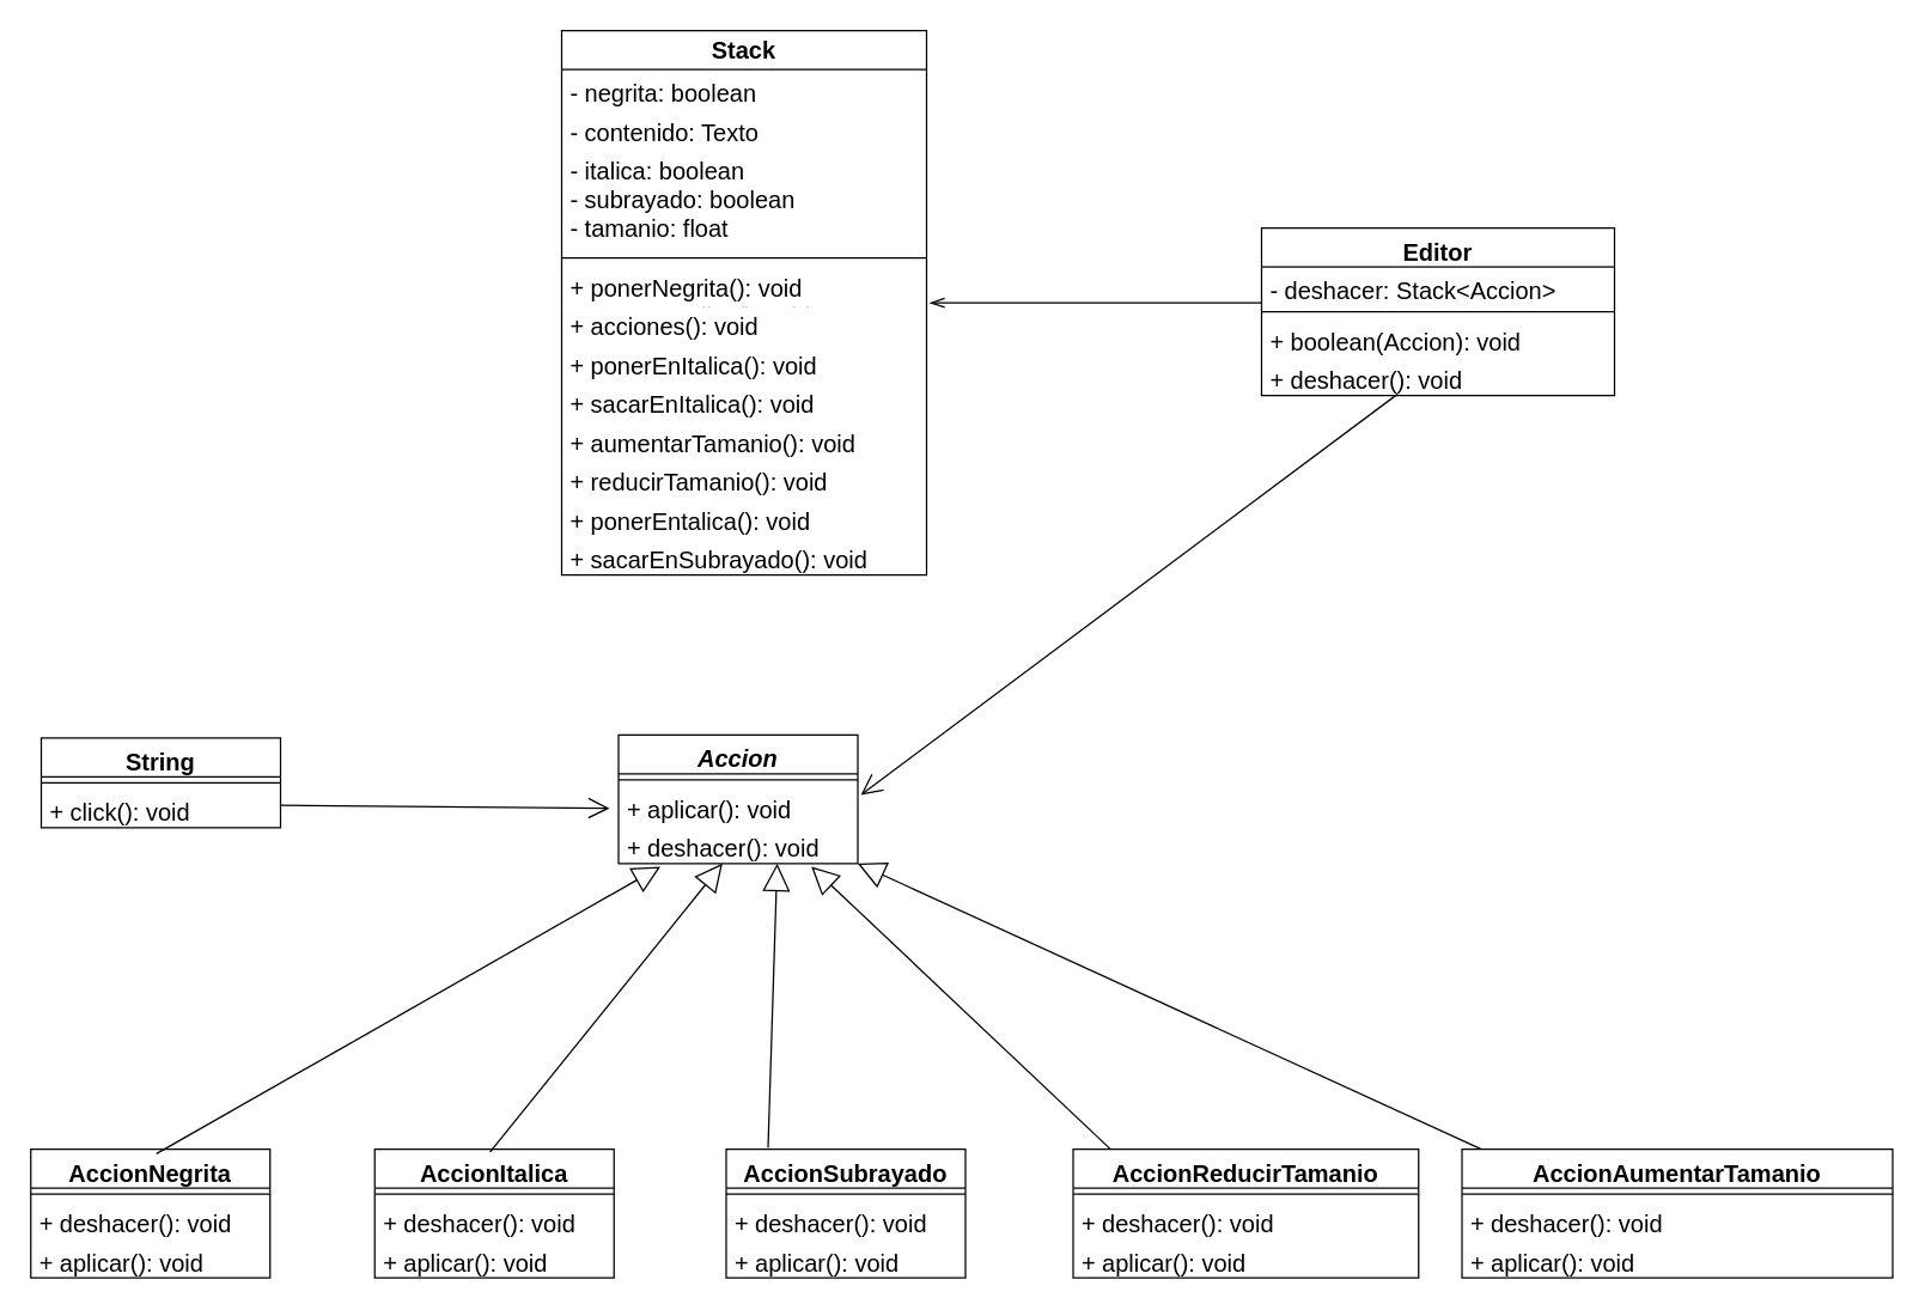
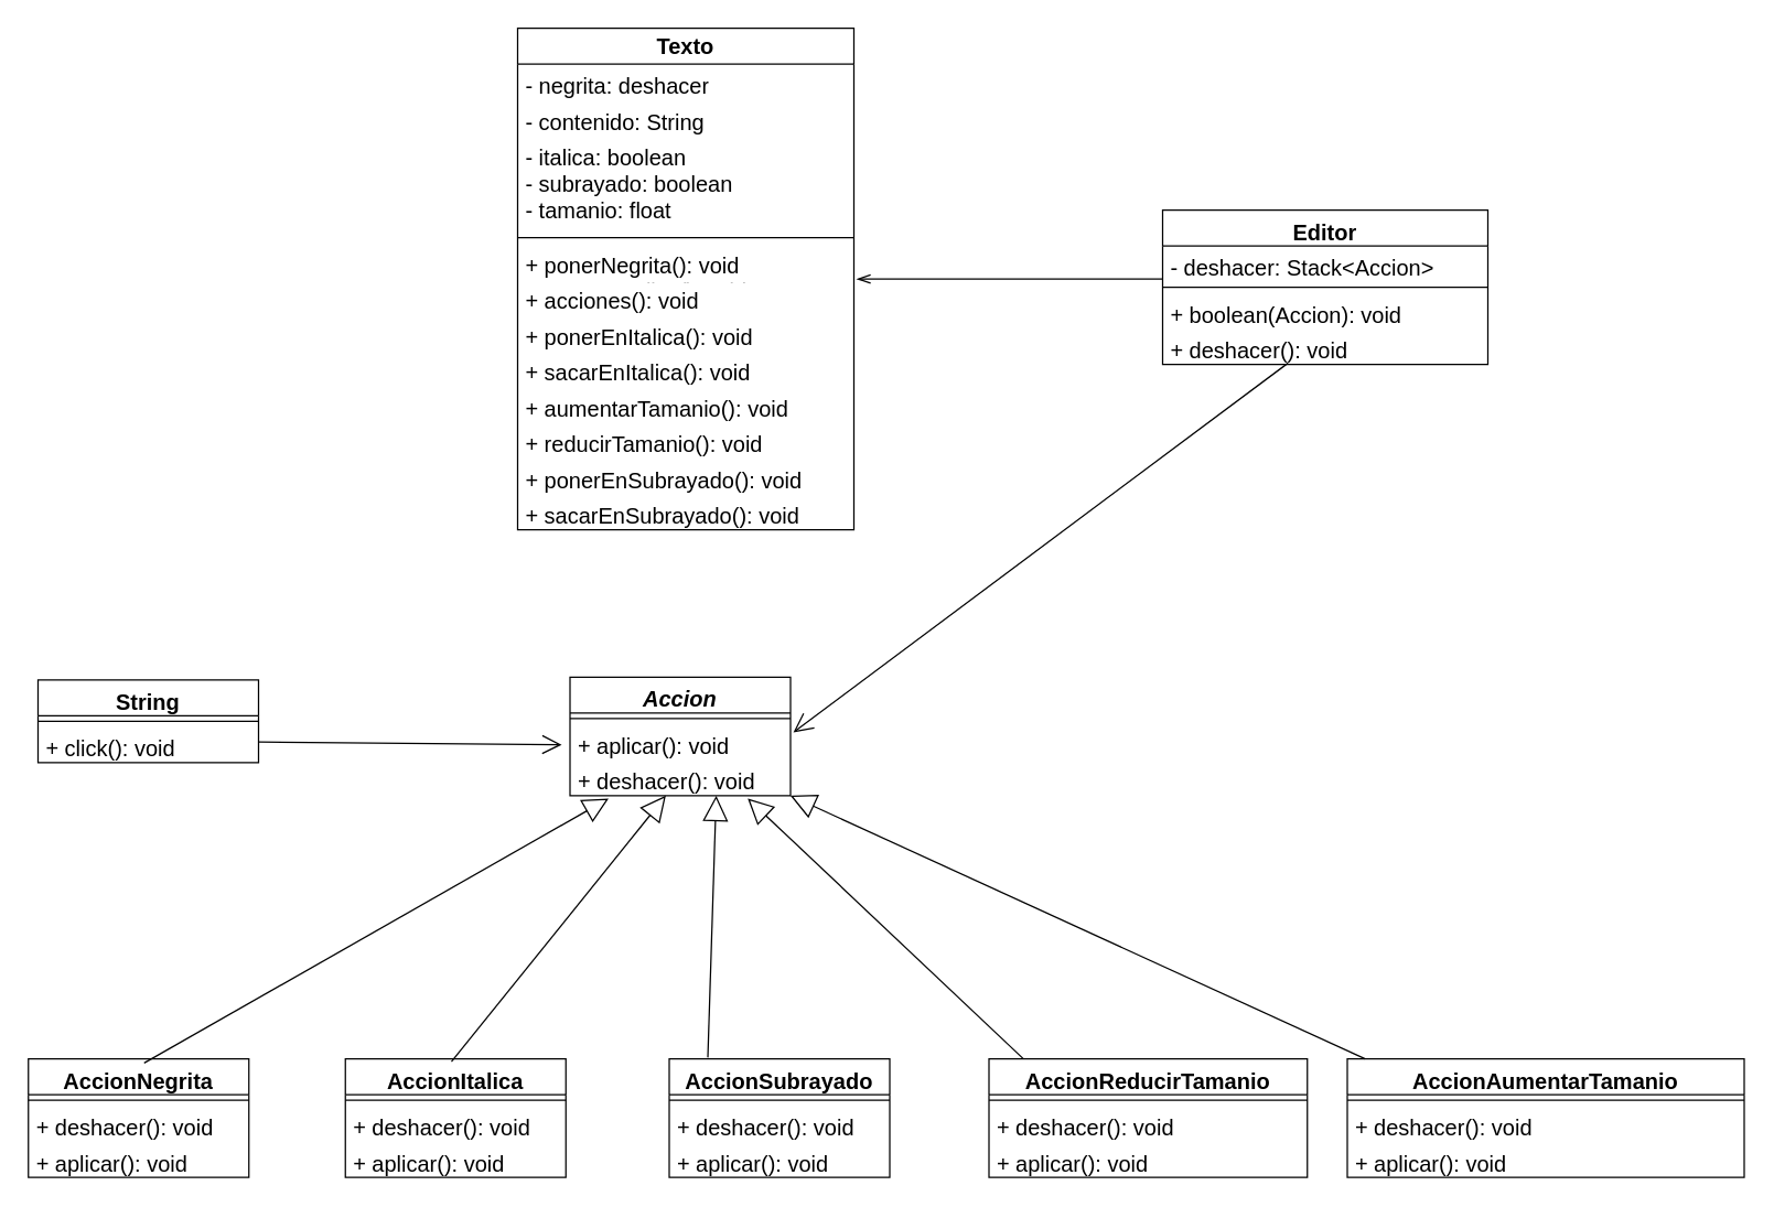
  <mxCell id="0" />
  <mxCell id="1" parent="0" />
- <mxCell id="2" value="&lt;b&gt;Stack&lt;/b&gt;" style="swimlane;fontStyle=0;childLayout=stackLayout;horizontal=1;startSize=26;fillColor=none;horizontalStack=0;resizeParent=1;resizeParentMax=0;resizeLast=0;collapsible=1;marginBottom=0;whiteSpace=wrap;html=1;fontSize=16;" parent="1" vertex="1"><mxGeometry x="375" y="20" width="244" height="364" as="geometry" /></mxCell>
- <mxCell id="3" value="- negrita: boolean" style="text;strokeColor=none;fillColor=none;align=left;verticalAlign=top;spacingLeft=4;spacingRight=4;overflow=hidden;rotatable=0;points=[[0,0.5],[1,0.5]];portConstraint=eastwest;whiteSpace=wrap;html=1;fontSize=16;" parent="2" vertex="1"><mxGeometry y="26" width="244" height="26" as="geometry" /></mxCell>
- <mxCell id="4" value="- contenido: Texto" style="text;strokeColor=none;fillColor=none;align=left;verticalAlign=top;spacingLeft=4;spacingRight=4;overflow=hidden;rotatable=0;points=[[0,0.5],[1,0.5]];portConstraint=eastwest;whiteSpace=wrap;html=1;fontSize=16;" parent="2" vertex="1"><mxGeometry y="52" width="244" height="26" as="geometry" /></mxCell>
+ <mxCell id="2" value="&lt;b&gt;Texto&lt;/b&gt;" style="swimlane;fontStyle=0;childLayout=stackLayout;horizontal=1;startSize=26;fillColor=none;horizontalStack=0;resizeParent=1;resizeParentMax=0;resizeLast=0;collapsible=1;marginBottom=0;whiteSpace=wrap;html=1;fontSize=16;" parent="1" vertex="1"><mxGeometry x="375" y="20" width="244" height="364" as="geometry" /></mxCell>
+ <mxCell id="3" value="- negrita: deshacer" style="text;strokeColor=none;fillColor=none;align=left;verticalAlign=top;spacingLeft=4;spacingRight=4;overflow=hidden;rotatable=0;points=[[0,0.5],[1,0.5]];portConstraint=eastwest;whiteSpace=wrap;html=1;fontSize=16;" parent="2" vertex="1"><mxGeometry y="26" width="244" height="26" as="geometry" /></mxCell>
+ <mxCell id="4" value="- contenido: String" style="text;strokeColor=none;fillColor=none;align=left;verticalAlign=top;spacingLeft=4;spacingRight=4;overflow=hidden;rotatable=0;points=[[0,0.5],[1,0.5]];portConstraint=eastwest;whiteSpace=wrap;html=1;fontSize=16;" parent="2" vertex="1"><mxGeometry y="52" width="244" height="26" as="geometry" /></mxCell>
  <mxCell id="5" value="- italica: boolean&lt;br&gt;- subrayado: boolean&lt;br&gt;- tamanio: float" style="text;strokeColor=none;fillColor=none;align=left;verticalAlign=top;spacingLeft=4;spacingRight=4;overflow=hidden;rotatable=0;points=[[0,0.5],[1,0.5]];portConstraint=eastwest;whiteSpace=wrap;html=1;fontSize=16;" parent="2" vertex="1"><mxGeometry y="78" width="244" height="70" as="geometry" /></mxCell>
  <mxCell id="6" value="" style="line;strokeWidth=1;fillColor=none;align=left;verticalAlign=middle;spacingTop=-1;spacingLeft=3;spacingRight=3;rotatable=0;labelPosition=right;points=[];portConstraint=eastwest;strokeColor=inherit;fontSize=16;" parent="2" vertex="1"><mxGeometry y="148" width="244" height="8" as="geometry" /></mxCell>
  <mxCell id="7" value="+ ponerNegrita(): void&lt;br&gt;+ ponerEntalica(): void" style="text;strokeColor=none;fillColor=none;align=left;verticalAlign=top;spacingLeft=4;spacingRight=4;overflow=hidden;rotatable=0;points=[[0,0.5],[1,0.5]];portConstraint=eastwest;whiteSpace=wrap;html=1;fontSize=16;" parent="2" vertex="1"><mxGeometry y="156" width="244" height="26" as="geometry" /></mxCell>
  <mxCell id="8" value="+ acciones(): void" style="text;strokeColor=none;fillColor=none;align=left;verticalAlign=top;spacingLeft=4;spacingRight=4;overflow=hidden;rotatable=0;points=[[0,0.5],[1,0.5]];portConstraint=eastwest;whiteSpace=wrap;html=1;fontSize=16;" parent="2" vertex="1"><mxGeometry y="182" width="244" height="26" as="geometry" /></mxCell>
  <mxCell id="9" value="+ ponerEnItalica(): void" style="text;strokeColor=none;fillColor=none;align=left;verticalAlign=top;spacingLeft=4;spacingRight=4;overflow=hidden;rotatable=0;points=[[0,0.5],[1,0.5]];portConstraint=eastwest;whiteSpace=wrap;html=1;fontSize=16;" parent="2" vertex="1"><mxGeometry y="208" width="244" height="26" as="geometry" /></mxCell>
  <mxCell id="10" value="+ sacarEnItalica(): void" style="text;strokeColor=none;fillColor=none;align=left;verticalAlign=top;spacingLeft=4;spacingRight=4;overflow=hidden;rotatable=0;points=[[0,0.5],[1,0.5]];portConstraint=eastwest;whiteSpace=wrap;html=1;fontSize=16;" parent="2" vertex="1"><mxGeometry y="234" width="244" height="26" as="geometry" /></mxCell>
  <mxCell id="11" value="+ aumentarTamanio(): void" style="text;strokeColor=none;fillColor=none;align=left;verticalAlign=top;spacingLeft=4;spacingRight=4;overflow=hidden;rotatable=0;points=[[0,0.5],[1,0.5]];portConstraint=eastwest;whiteSpace=wrap;html=1;fontSize=16;" parent="2" vertex="1"><mxGeometry y="260" width="244" height="26" as="geometry" /></mxCell>
  <mxCell id="12" value="+ reducirTamanio(): void" style="text;strokeColor=none;fillColor=none;align=left;verticalAlign=top;spacingLeft=4;spacingRight=4;overflow=hidden;rotatable=0;points=[[0,0.5],[1,0.5]];portConstraint=eastwest;whiteSpace=wrap;html=1;fontSize=16;" parent="2" vertex="1"><mxGeometry y="286" width="244" height="26" as="geometry" /></mxCell>
- <mxCell id="13" value="+ ponerEntalica(): void" style="text;strokeColor=none;fillColor=none;align=left;verticalAlign=top;spacingLeft=4;spacingRight=4;overflow=hidden;rotatable=0;points=[[0,0.5],[1,0.5]];portConstraint=eastwest;whiteSpace=wrap;html=1;fontSize=16;" parent="2" vertex="1"><mxGeometry y="312" width="244" height="26" as="geometry" /></mxCell>
+ <mxCell id="13" value="+ ponerEnSubrayado(): void" style="text;strokeColor=none;fillColor=none;align=left;verticalAlign=top;spacingLeft=4;spacingRight=4;overflow=hidden;rotatable=0;points=[[0,0.5],[1,0.5]];portConstraint=eastwest;whiteSpace=wrap;html=1;fontSize=16;" parent="2" vertex="1"><mxGeometry y="312" width="244" height="26" as="geometry" /></mxCell>
  <mxCell id="14" value="+ sacarEnSubrayado(): void" style="text;strokeColor=none;fillColor=none;align=left;verticalAlign=top;spacingLeft=4;spacingRight=4;overflow=hidden;rotatable=0;points=[[0,0.5],[1,0.5]];portConstraint=eastwest;whiteSpace=wrap;html=1;fontSize=16;" parent="2" vertex="1"><mxGeometry y="338" width="244" height="26" as="geometry" /></mxCell>
  <mxCell id="15" value="Editor" style="swimlane;fontStyle=1;align=center;verticalAlign=top;childLayout=stackLayout;horizontal=1;startSize=26;horizontalStack=0;resizeParent=1;resizeParentMax=0;resizeLast=0;collapsible=1;marginBottom=0;whiteSpace=wrap;html=1;fontSize=16;" parent="1" vertex="1"><mxGeometry x="843" y="152" width="236" height="112" as="geometry" /></mxCell>
  <mxCell id="16" value="- deshacer: Stack&amp;lt;Accion&amp;gt;" style="text;strokeColor=none;fillColor=none;align=left;verticalAlign=top;spacingLeft=4;spacingRight=4;overflow=hidden;rotatable=0;points=[[0,0.5],[1,0.5]];portConstraint=eastwest;whiteSpace=wrap;html=1;fontSize=16;" parent="15" vertex="1"><mxGeometry y="26" width="236" height="26" as="geometry" /></mxCell>
  <mxCell id="17" value="" style="line;strokeWidth=1;fillColor=none;align=left;verticalAlign=middle;spacingTop=-1;spacingLeft=3;spacingRight=3;rotatable=0;labelPosition=right;points=[];portConstraint=eastwest;strokeColor=inherit;fontSize=16;" parent="15" vertex="1"><mxGeometry y="52" width="236" height="8" as="geometry" /></mxCell>
  <mxCell id="18" value="+ boolean(Accion): void&lt;br&gt;" style="text;strokeColor=none;fillColor=none;align=left;verticalAlign=top;spacingLeft=4;spacingRight=4;overflow=hidden;rotatable=0;points=[[0,0.5],[1,0.5]];portConstraint=eastwest;whiteSpace=wrap;html=1;fontSize=16;" parent="15" vertex="1"><mxGeometry y="60" width="236" height="26" as="geometry" /></mxCell>
  <mxCell id="19" value="+ deshacer(): void" style="text;strokeColor=none;fillColor=none;align=left;verticalAlign=top;spacingLeft=4;spacingRight=4;overflow=hidden;rotatable=0;points=[[0,0.5],[1,0.5]];portConstraint=eastwest;whiteSpace=wrap;html=1;fontSize=16;" parent="15" vertex="1"><mxGeometry y="86" width="236" height="26" as="geometry" /></mxCell>
  <mxCell id="20" value="" style="html=1;verticalAlign=bottom;endArrow=openThin;curved=0;rounded=0;fontSize=12;startSize=8;endSize=8;endFill=0;exitX=0;exitY=0.5;exitDx=0;exitDy=0;" parent="1" edge="1"><mxGeometry width="80" relative="1" as="geometry"><mxPoint x="843" y="202" as="sourcePoint" /><mxPoint x="621" y="202" as="targetPoint" /></mxGeometry></mxCell>
  <mxCell id="21" value="&lt;i&gt;Accion&lt;/i&gt;" style="swimlane;fontStyle=1;align=center;verticalAlign=top;childLayout=stackLayout;horizontal=1;startSize=26;horizontalStack=0;resizeParent=1;resizeParentMax=0;resizeLast=0;collapsible=1;marginBottom=0;whiteSpace=wrap;html=1;fontSize=16;" parent="1" vertex="1"><mxGeometry x="413" y="491" width="160" height="86" as="geometry" /></mxCell>
  <mxCell id="22" value="" style="line;strokeWidth=1;fillColor=none;align=left;verticalAlign=middle;spacingTop=-1;spacingLeft=3;spacingRight=3;rotatable=0;labelPosition=right;points=[];portConstraint=eastwest;strokeColor=inherit;fontSize=16;" parent="21" vertex="1"><mxGeometry y="26" width="160" height="8" as="geometry" /></mxCell>
  <mxCell id="23" value="+ aplicar(): void" style="text;strokeColor=none;fillColor=none;align=left;verticalAlign=top;spacingLeft=4;spacingRight=4;overflow=hidden;rotatable=0;points=[[0,0.5],[1,0.5]];portConstraint=eastwest;whiteSpace=wrap;html=1;fontSize=16;" parent="21" vertex="1"><mxGeometry y="34" width="160" height="26" as="geometry" /></mxCell>
  <mxCell id="24" value="+ deshacer(): void" style="text;strokeColor=none;fillColor=none;align=left;verticalAlign=top;spacingLeft=4;spacingRight=4;overflow=hidden;rotatable=0;points=[[0,0.5],[1,0.5]];portConstraint=eastwest;whiteSpace=wrap;html=1;fontSize=16;" parent="21" vertex="1"><mxGeometry y="60" width="160" height="26" as="geometry" /></mxCell>
  <mxCell id="25" value="" style="endArrow=open;endFill=1;endSize=12;html=1;rounded=0;fontSize=12;curved=1;entryX=1.013;entryY=0.231;entryDx=0;entryDy=0;entryPerimeter=0;" parent="1" target="23" edge="1"><mxGeometry width="160" relative="1" as="geometry"><mxPoint x="934" y="263" as="sourcePoint" /><mxPoint x="584" y="516" as="targetPoint" /></mxGeometry></mxCell>
  <mxCell id="26" value="String" style="swimlane;fontStyle=1;align=center;verticalAlign=top;childLayout=stackLayout;horizontal=1;startSize=26;horizontalStack=0;resizeParent=1;resizeParentMax=0;resizeLast=0;collapsible=1;marginBottom=0;whiteSpace=wrap;html=1;fontSize=16;" parent="1" vertex="1"><mxGeometry x="27" y="493" width="160" height="60" as="geometry" /></mxCell>
  <mxCell id="27" value="" style="line;strokeWidth=1;fillColor=none;align=left;verticalAlign=middle;spacingTop=-1;spacingLeft=3;spacingRight=3;rotatable=0;labelPosition=right;points=[];portConstraint=eastwest;strokeColor=inherit;fontSize=16;" parent="26" vertex="1"><mxGeometry y="26" width="160" height="8" as="geometry" /></mxCell>
  <mxCell id="28" value="+ click(): void" style="text;strokeColor=none;fillColor=none;align=left;verticalAlign=top;spacingLeft=4;spacingRight=4;overflow=hidden;rotatable=0;points=[[0,0.5],[1,0.5]];portConstraint=eastwest;whiteSpace=wrap;html=1;fontSize=16;" parent="26" vertex="1"><mxGeometry y="34" width="160" height="26" as="geometry" /></mxCell>
  <mxCell id="29" value="" style="endArrow=open;endFill=1;endSize=12;html=1;rounded=0;fontSize=12;curved=1;exitX=1;exitY=0.75;exitDx=0;exitDy=0;" parent="1" source="26" edge="1"><mxGeometry width="160" relative="1" as="geometry"><mxPoint x="185" y="523" as="sourcePoint" /><mxPoint x="407" y="540" as="targetPoint" /></mxGeometry></mxCell>
  <mxCell id="30" value="AccionNegrita" style="swimlane;fontStyle=1;align=center;verticalAlign=top;childLayout=stackLayout;horizontal=1;startSize=26;horizontalStack=0;resizeParent=1;resizeParentMax=0;resizeLast=0;collapsible=1;marginBottom=0;whiteSpace=wrap;html=1;fontSize=16;" parent="1" vertex="1"><mxGeometry x="20" y="768" width="160" height="86" as="geometry" /></mxCell>
  <mxCell id="31" value="" style="line;strokeWidth=1;fillColor=none;align=left;verticalAlign=middle;spacingTop=-1;spacingLeft=3;spacingRight=3;rotatable=0;labelPosition=right;points=[];portConstraint=eastwest;strokeColor=inherit;fontSize=16;" parent="30" vertex="1"><mxGeometry y="26" width="160" height="8" as="geometry" /></mxCell>
  <mxCell id="32" value="+ deshacer(): void" style="text;strokeColor=none;fillColor=none;align=left;verticalAlign=top;spacingLeft=4;spacingRight=4;overflow=hidden;rotatable=0;points=[[0,0.5],[1,0.5]];portConstraint=eastwest;whiteSpace=wrap;html=1;fontSize=16;" parent="30" vertex="1"><mxGeometry y="34" width="160" height="26" as="geometry" /></mxCell>
  <mxCell id="33" value="+ aplicar(): void" style="text;strokeColor=none;fillColor=none;align=left;verticalAlign=top;spacingLeft=4;spacingRight=4;overflow=hidden;rotatable=0;points=[[0,0.5],[1,0.5]];portConstraint=eastwest;whiteSpace=wrap;html=1;fontSize=16;" parent="30" vertex="1"><mxGeometry y="60" width="160" height="26" as="geometry" /></mxCell>
  <mxCell id="34" value="AccionItalica" style="swimlane;fontStyle=1;align=center;verticalAlign=top;childLayout=stackLayout;horizontal=1;startSize=26;horizontalStack=0;resizeParent=1;resizeParentMax=0;resizeLast=0;collapsible=1;marginBottom=0;whiteSpace=wrap;html=1;fontSize=16;" parent="1" vertex="1"><mxGeometry x="250" y="768" width="160" height="86" as="geometry" /></mxCell>
  <mxCell id="35" value="" style="line;strokeWidth=1;fillColor=none;align=left;verticalAlign=middle;spacingTop=-1;spacingLeft=3;spacingRight=3;rotatable=0;labelPosition=right;points=[];portConstraint=eastwest;strokeColor=inherit;fontSize=16;" parent="34" vertex="1"><mxGeometry y="26" width="160" height="8" as="geometry" /></mxCell>
  <mxCell id="36" value="+ deshacer(): void" style="text;strokeColor=none;fillColor=none;align=left;verticalAlign=top;spacingLeft=4;spacingRight=4;overflow=hidden;rotatable=0;points=[[0,0.5],[1,0.5]];portConstraint=eastwest;whiteSpace=wrap;html=1;fontSize=16;" parent="34" vertex="1"><mxGeometry y="34" width="160" height="26" as="geometry" /></mxCell>
  <mxCell id="37" value="+ aplicar(): void" style="text;strokeColor=none;fillColor=none;align=left;verticalAlign=top;spacingLeft=4;spacingRight=4;overflow=hidden;rotatable=0;points=[[0,0.5],[1,0.5]];portConstraint=eastwest;whiteSpace=wrap;html=1;fontSize=16;" parent="34" vertex="1"><mxGeometry y="60" width="160" height="26" as="geometry" /></mxCell>
  <mxCell id="38" value="AccionSubrayado" style="swimlane;fontStyle=1;align=center;verticalAlign=top;childLayout=stackLayout;horizontal=1;startSize=26;horizontalStack=0;resizeParent=1;resizeParentMax=0;resizeLast=0;collapsible=1;marginBottom=0;whiteSpace=wrap;html=1;fontSize=16;" parent="1" vertex="1"><mxGeometry x="485" y="768" width="160" height="86" as="geometry" /></mxCell>
  <mxCell id="39" value="" style="line;strokeWidth=1;fillColor=none;align=left;verticalAlign=middle;spacingTop=-1;spacingLeft=3;spacingRight=3;rotatable=0;labelPosition=right;points=[];portConstraint=eastwest;strokeColor=inherit;fontSize=16;" parent="38" vertex="1"><mxGeometry y="26" width="160" height="8" as="geometry" /></mxCell>
  <mxCell id="40" value="+ deshacer(): void" style="text;strokeColor=none;fillColor=none;align=left;verticalAlign=top;spacingLeft=4;spacingRight=4;overflow=hidden;rotatable=0;points=[[0,0.5],[1,0.5]];portConstraint=eastwest;whiteSpace=wrap;html=1;fontSize=16;" parent="38" vertex="1"><mxGeometry y="34" width="160" height="26" as="geometry" /></mxCell>
  <mxCell id="41" value="+ aplicar(): void" style="text;strokeColor=none;fillColor=none;align=left;verticalAlign=top;spacingLeft=4;spacingRight=4;overflow=hidden;rotatable=0;points=[[0,0.5],[1,0.5]];portConstraint=eastwest;whiteSpace=wrap;html=1;fontSize=16;" parent="38" vertex="1"><mxGeometry y="60" width="160" height="26" as="geometry" /></mxCell>
  <mxCell id="42" value="AccionReducirTamanio" style="swimlane;fontStyle=1;align=center;verticalAlign=top;childLayout=stackLayout;horizontal=1;startSize=26;horizontalStack=0;resizeParent=1;resizeParentMax=0;resizeLast=0;collapsible=1;marginBottom=0;whiteSpace=wrap;html=1;fontSize=16;" parent="1" vertex="1"><mxGeometry x="717" y="768" width="231" height="86" as="geometry" /></mxCell>
  <mxCell id="43" value="" style="line;strokeWidth=1;fillColor=none;align=left;verticalAlign=middle;spacingTop=-1;spacingLeft=3;spacingRight=3;rotatable=0;labelPosition=right;points=[];portConstraint=eastwest;strokeColor=inherit;fontSize=16;" parent="42" vertex="1"><mxGeometry y="26" width="231" height="8" as="geometry" /></mxCell>
  <mxCell id="44" value="+ deshacer(): void" style="text;strokeColor=none;fillColor=none;align=left;verticalAlign=top;spacingLeft=4;spacingRight=4;overflow=hidden;rotatable=0;points=[[0,0.5],[1,0.5]];portConstraint=eastwest;whiteSpace=wrap;html=1;fontSize=16;" parent="42" vertex="1"><mxGeometry y="34" width="231" height="26" as="geometry" /></mxCell>
  <mxCell id="45" value="+ aplicar(): void" style="text;strokeColor=none;fillColor=none;align=left;verticalAlign=top;spacingLeft=4;spacingRight=4;overflow=hidden;rotatable=0;points=[[0,0.5],[1,0.5]];portConstraint=eastwest;whiteSpace=wrap;html=1;fontSize=16;" parent="42" vertex="1"><mxGeometry y="60" width="231" height="26" as="geometry" /></mxCell>
  <mxCell id="46" value="AccionAumentarTamanio" style="swimlane;fontStyle=1;align=center;verticalAlign=top;childLayout=stackLayout;horizontal=1;startSize=26;horizontalStack=0;resizeParent=1;resizeParentMax=0;resizeLast=0;collapsible=1;marginBottom=0;whiteSpace=wrap;html=1;fontSize=16;" parent="1" vertex="1"><mxGeometry x="977" y="768" width="288" height="86" as="geometry" /></mxCell>
  <mxCell id="47" value="" style="line;strokeWidth=1;fillColor=none;align=left;verticalAlign=middle;spacingTop=-1;spacingLeft=3;spacingRight=3;rotatable=0;labelPosition=right;points=[];portConstraint=eastwest;strokeColor=inherit;fontSize=16;" parent="46" vertex="1"><mxGeometry y="26" width="288" height="8" as="geometry" /></mxCell>
  <mxCell id="48" value="+ deshacer(): void" style="text;strokeColor=none;fillColor=none;align=left;verticalAlign=top;spacingLeft=4;spacingRight=4;overflow=hidden;rotatable=0;points=[[0,0.5],[1,0.5]];portConstraint=eastwest;whiteSpace=wrap;html=1;fontSize=16;" parent="46" vertex="1"><mxGeometry y="34" width="288" height="26" as="geometry" /></mxCell>
  <mxCell id="49" value="+ aplicar(): void" style="text;strokeColor=none;fillColor=none;align=left;verticalAlign=top;spacingLeft=4;spacingRight=4;overflow=hidden;rotatable=0;points=[[0,0.5],[1,0.5]];portConstraint=eastwest;whiteSpace=wrap;html=1;fontSize=16;" parent="46" vertex="1"><mxGeometry y="60" width="288" height="26" as="geometry" /></mxCell>
  <mxCell id="50" value="" style="endArrow=block;endSize=16;endFill=0;html=1;rounded=0;fontSize=12;curved=1;entryX=0.738;entryY=1.038;entryDx=0;entryDy=0;entryPerimeter=0;exitX=0.25;exitY=0;exitDx=0;exitDy=0;" parent="1" edge="1"><mxGeometry width="160" relative="1" as="geometry"><mxPoint x="513" y="767.01" as="sourcePoint" /><mxPoint x="519.08" y="576.998" as="targetPoint" /></mxGeometry></mxCell>
  <mxCell id="51" value="" style="endArrow=block;endSize=16;endFill=0;html=1;rounded=0;fontSize=12;curved=1;entryX=0.175;entryY=1.077;entryDx=0;entryDy=0;entryPerimeter=0;" parent="1" target="24" edge="1"><mxGeometry width="160" relative="1" as="geometry"><mxPoint x="104" y="771" as="sourcePoint" /><mxPoint x="110" y="581" as="targetPoint" /></mxGeometry></mxCell>
  <mxCell id="52" value="" style="endArrow=block;endSize=16;endFill=0;html=1;rounded=0;fontSize=12;curved=1;exitX=0.25;exitY=0;exitDx=0;exitDy=0;" parent="1" target="24" edge="1"><mxGeometry width="160" relative="1" as="geometry"><mxPoint x="327" y="770" as="sourcePoint" /><mxPoint x="333" y="580" as="targetPoint" /></mxGeometry></mxCell>
  <mxCell id="53" value="" style="endArrow=block;endSize=16;endFill=0;html=1;rounded=0;fontSize=12;curved=1;entryX=0.806;entryY=1.077;entryDx=0;entryDy=0;entryPerimeter=0;exitX=0.25;exitY=0;exitDx=0;exitDy=0;" parent="1" target="24" edge="1"><mxGeometry width="160" relative="1" as="geometry"><mxPoint x="742" y="768" as="sourcePoint" /><mxPoint x="748" y="578" as="targetPoint" /></mxGeometry></mxCell>
  <mxCell id="54" value="" style="endArrow=block;endSize=16;endFill=0;html=1;rounded=0;fontSize=12;curved=1;entryX=1;entryY=1;entryDx=0;entryDy=0;entryPerimeter=0;exitX=0.25;exitY=0;exitDx=0;exitDy=0;" parent="1" target="24" edge="1"><mxGeometry width="160" relative="1" as="geometry"><mxPoint x="990" y="768" as="sourcePoint" /><mxPoint x="790" y="579" as="targetPoint" /></mxGeometry></mxCell>
